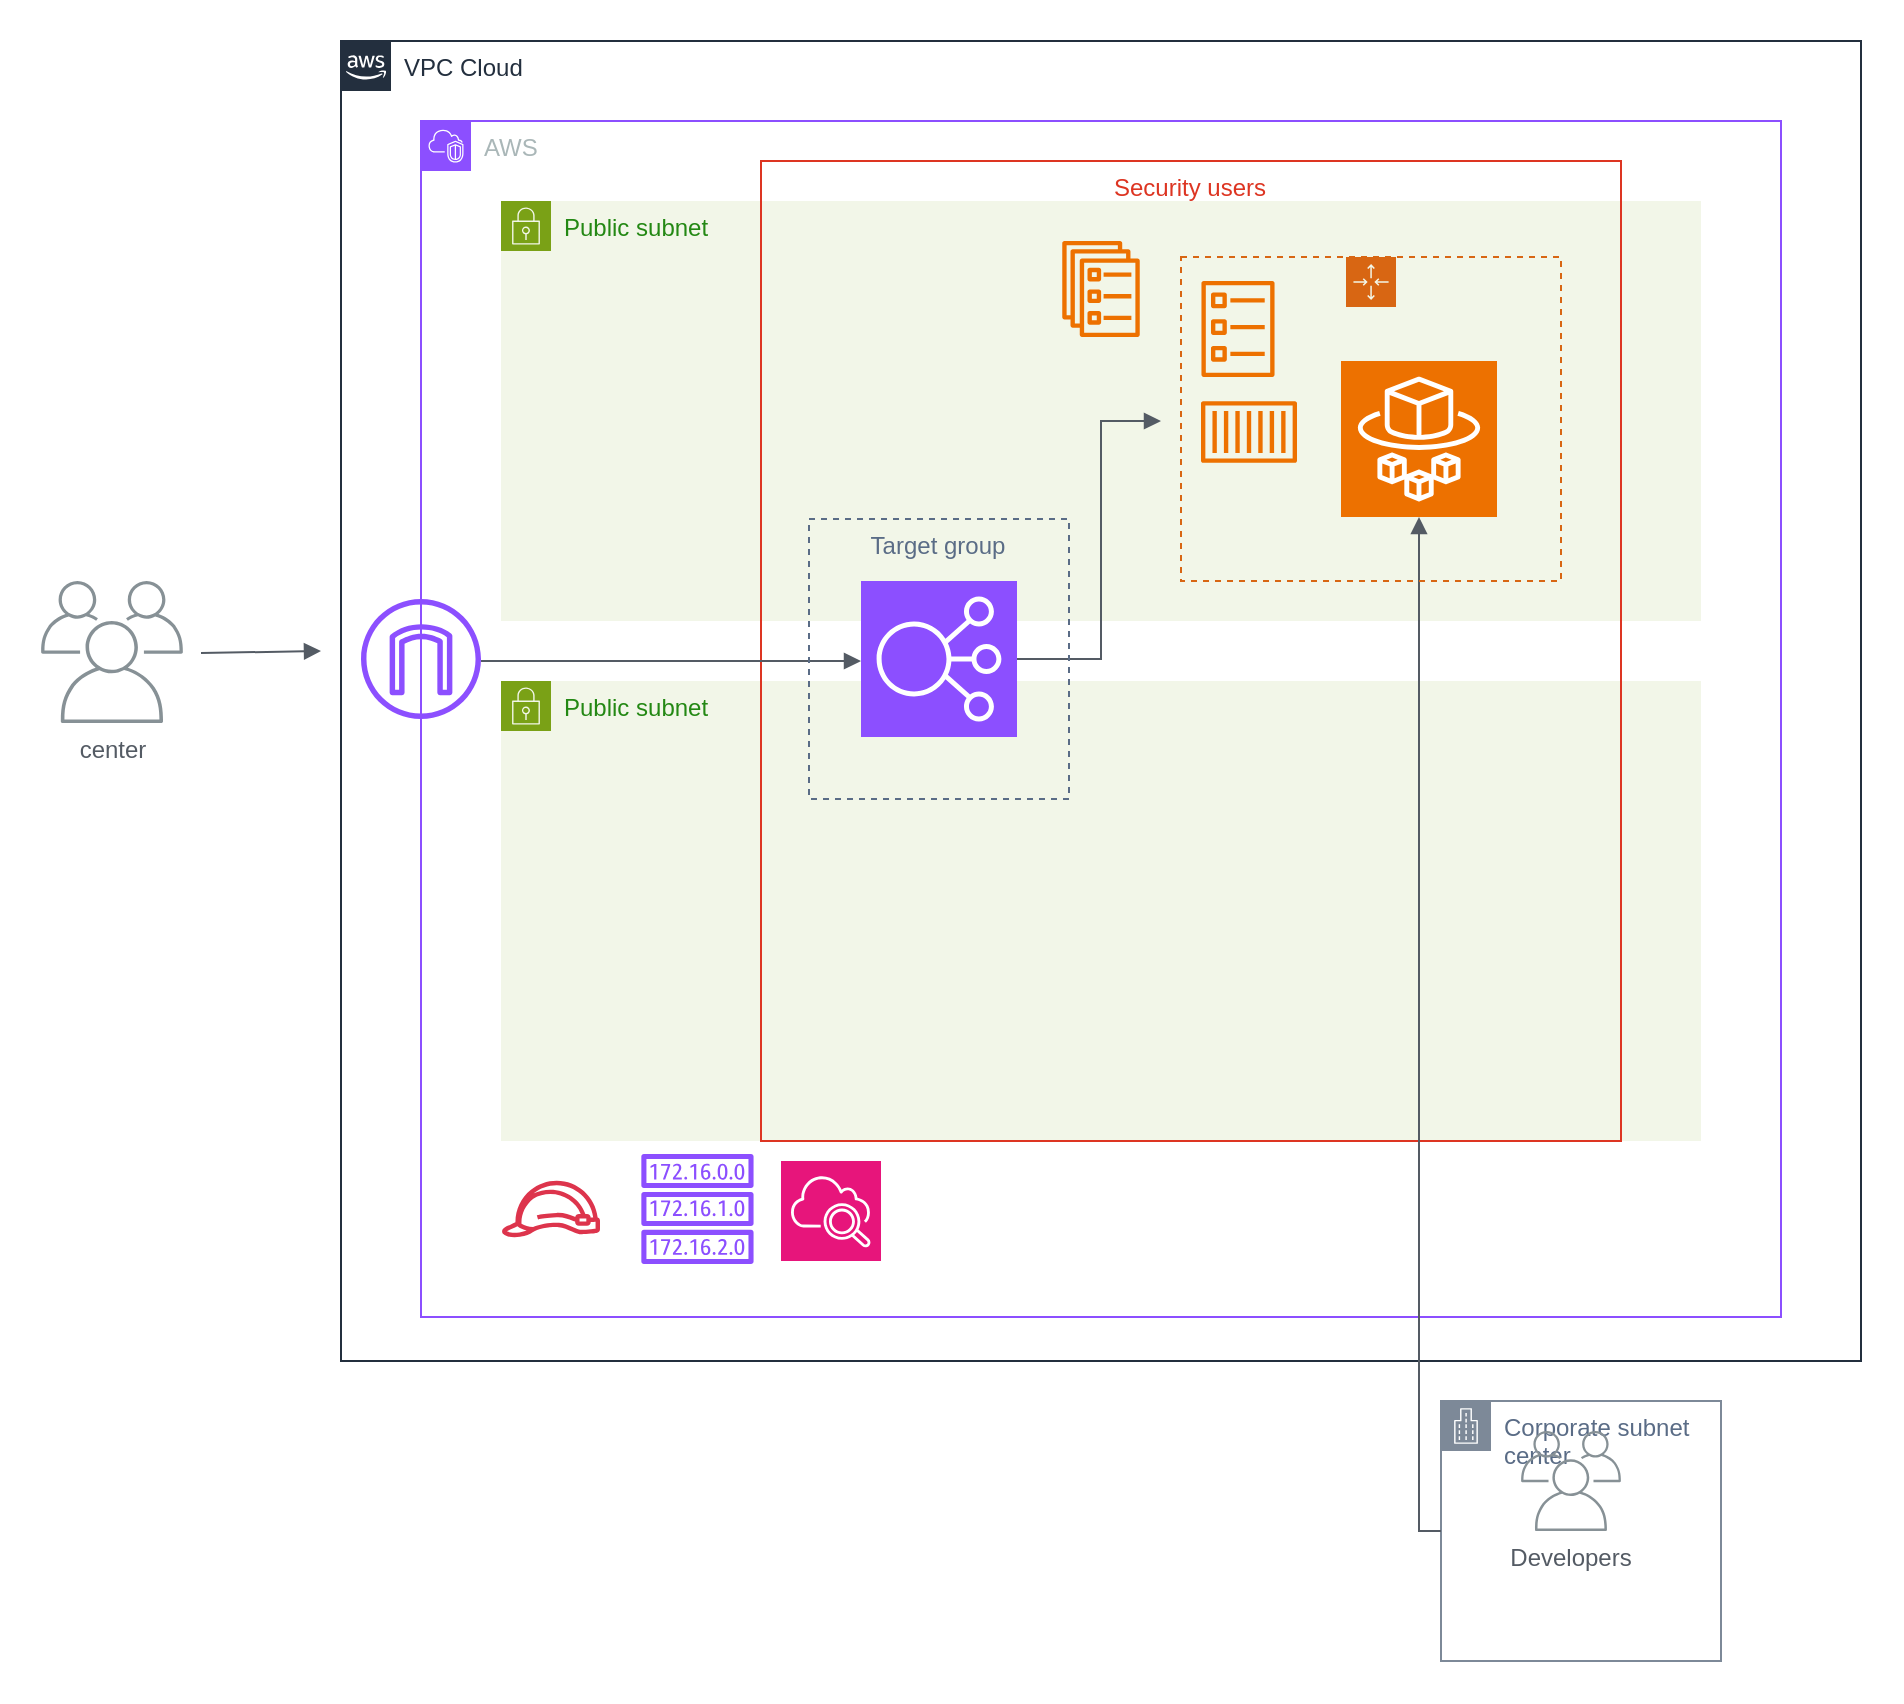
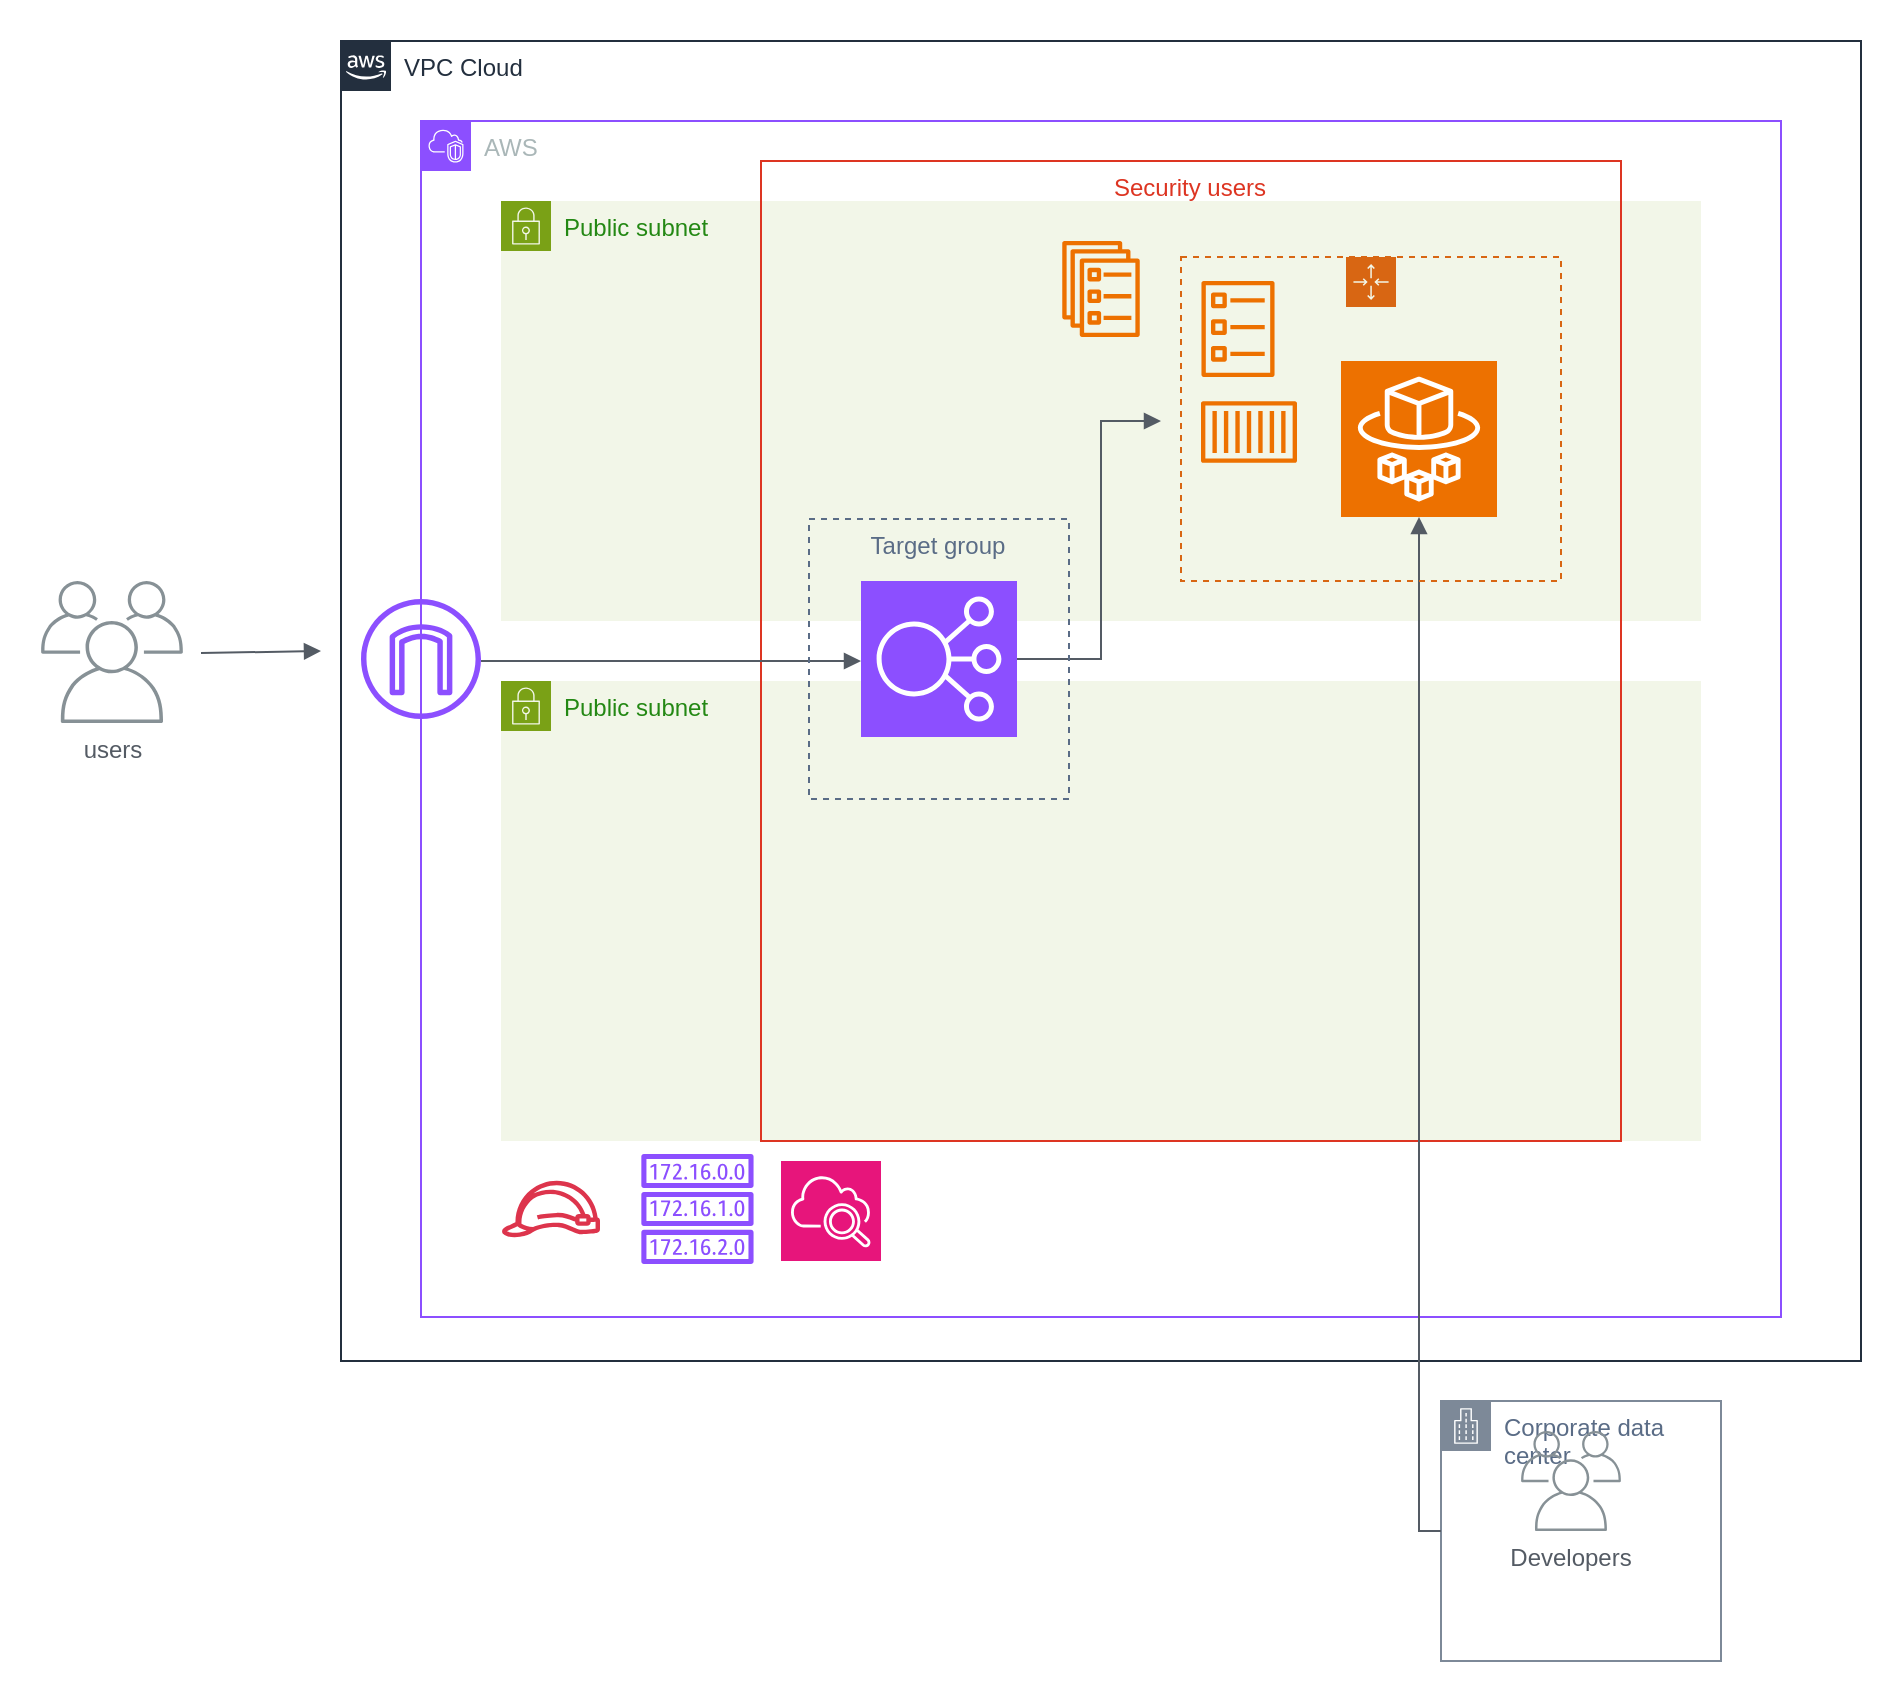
  <mxCell id="0" />
  <mxCell id="1" parent="0" />
  <mxCell id="2" value="VPC Cloud" style="points=[[0,0],[0.25,0],[0.5,0],[0.75,0],[1,0],[1,0.25],[1,0.5],[1,0.75],[1,1],[0.75,1],[0.5,1],[0.25,1],[0,1],[0,0.75],[0,0.5],[0,0.25]];outlineConnect=0;gradientColor=none;html=1;whiteSpace=wrap;fontSize=12;fontStyle=0;container=1;pointerEvents=0;collapsible=0;recursiveResize=0;shape=mxgraph.aws4.group;grIcon=mxgraph.aws4.group_aws_cloud_alt;strokeColor=#232F3E;fillColor=none;verticalAlign=top;align=left;spacingLeft=30;fontColor=#232F3E;dashed=0;" parent="1" vertex="1"><mxGeometry x="170" y="20" width="760" height="660" as="geometry" /></mxCell>
  <mxCell id="3" value="AWS" style="points=[[0,0],[0.25,0],[0.5,0],[0.75,0],[1,0],[1,0.25],[1,0.5],[1,0.75],[1,1],[0.75,1],[0.5,1],[0.25,1],[0,1],[0,0.75],[0,0.5],[0,0.25]];outlineConnect=0;gradientColor=none;html=1;whiteSpace=wrap;fontSize=12;fontStyle=0;container=1;pointerEvents=0;collapsible=0;recursiveResize=0;shape=mxgraph.aws4.group;grIcon=mxgraph.aws4.group_vpc2;strokeColor=#8C4FFF;fillColor=none;verticalAlign=top;align=left;spacingLeft=30;fontColor=#AAB7B8;dashed=0;" parent="2" vertex="1"><mxGeometry x="40" y="40" width="680" height="598" as="geometry" /></mxCell>
  <mxCell id="4" value="Public subnet" style="points=[[0,0],[0.25,0],[0.5,0],[0.75,0],[1,0],[1,0.25],[1,0.5],[1,0.75],[1,1],[0.75,1],[0.5,1],[0.25,1],[0,1],[0,0.75],[0,0.5],[0,0.25]];outlineConnect=0;gradientColor=none;html=1;whiteSpace=wrap;fontSize=12;fontStyle=0;container=1;pointerEvents=0;collapsible=0;recursiveResize=0;shape=mxgraph.aws4.group;grIcon=mxgraph.aws4.group_security_group;grStroke=0;strokeColor=#7AA116;fillColor=#F2F6E8;verticalAlign=top;align=left;spacingLeft=30;fontColor=#248814;dashed=0;" parent="3" vertex="1"><mxGeometry x="40" y="40" width="600" height="210" as="geometry" /></mxCell>
  <mxCell id="5" value="Public subnet" style="points=[[0,0],[0.25,0],[0.5,0],[0.75,0],[1,0],[1,0.25],[1,0.5],[1,0.75],[1,1],[0.75,1],[0.5,1],[0.25,1],[0,1],[0,0.75],[0,0.5],[0,0.25]];outlineConnect=0;gradientColor=none;html=1;whiteSpace=wrap;fontSize=12;fontStyle=0;container=1;pointerEvents=0;collapsible=0;recursiveResize=0;shape=mxgraph.aws4.group;grIcon=mxgraph.aws4.group_security_group;grStroke=0;strokeColor=#7AA116;fillColor=#F2F6E8;verticalAlign=top;align=left;spacingLeft=30;fontColor=#248814;dashed=0;" parent="3" vertex="1"><mxGeometry x="40" y="280" width="600" height="230" as="geometry" /></mxCell>
  <mxCell id="6" value="Security users" style="fillColor=none;strokeColor=#DD3522;verticalAlign=top;fontStyle=0;fontColor=#DD3522;whiteSpace=wrap;html=1;" parent="5" vertex="1"><mxGeometry x="130" y="-260" width="430" height="490" as="geometry" /></mxCell>
  <mxCell id="7" value="" style="sketch=0;outlineConnect=0;fontColor=#232F3E;gradientColor=none;fillColor=#ED7100;strokeColor=none;dashed=0;verticalLabelPosition=bottom;verticalAlign=top;align=center;html=1;fontSize=12;fontStyle=0;aspect=fixed;pointerEvents=1;shape=mxgraph.aws4.ecs_task;" vertex="1" parent="5"><mxGeometry x="350" y="-200" width="37" height="48" as="geometry" /></mxCell>
  <mxCell id="8" value="" style="sketch=0;points=[[0,0,0],[0.25,0,0],[0.5,0,0],[0.75,0,0],[1,0,0],[0,1,0],[0.25,1,0],[0.5,1,0],[0.75,1,0],[1,1,0],[0,0.25,0],[0,0.5,0],[0,0.75,0],[1,0.25,0],[1,0.5,0],[1,0.75,0]];outlineConnect=0;fontColor=#232F3E;fillColor=#ED7100;strokeColor=#ffffff;dashed=0;verticalLabelPosition=bottom;verticalAlign=top;align=center;html=1;fontSize=12;fontStyle=0;aspect=fixed;shape=mxgraph.aws4.resourceIcon;resIcon=mxgraph.aws4.fargate;" vertex="1" parent="5"><mxGeometry x="420" y="-160" width="78" height="78" as="geometry" /></mxCell>
  <mxCell id="9" value="" style="sketch=0;outlineConnect=0;fontColor=#232F3E;gradientColor=none;fillColor=#DD344C;strokeColor=none;dashed=0;verticalLabelPosition=bottom;verticalAlign=top;align=center;html=1;fontSize=12;fontStyle=0;aspect=fixed;pointerEvents=1;shape=mxgraph.aws4.role;" parent="3" vertex="1"><mxGeometry x="40" y="529.89" width="50" height="28.21" as="geometry" /></mxCell>
  <mxCell id="10" value="" style="sketch=0;outlineConnect=0;fontColor=#232F3E;gradientColor=none;fillColor=#8C4FFF;strokeColor=none;dashed=0;verticalLabelPosition=bottom;verticalAlign=top;align=center;html=1;fontSize=12;fontStyle=0;aspect=fixed;pointerEvents=1;shape=mxgraph.aws4.route_table;" parent="3" vertex="1"><mxGeometry x="110" y="516.49" width="56.45" height="55" as="geometry" /></mxCell>
  <mxCell id="11" value="" style="edgeStyle=orthogonalEdgeStyle;html=1;endArrow=block;elbow=vertical;startArrow=none;endFill=1;strokeColor=#545B64;rounded=0;entryX=0;entryY=0.5;entryDx=0;entryDy=0;entryPerimeter=0;" parent="3" edge="1"><mxGeometry width="100" relative="1" as="geometry"><mxPoint x="30" y="270.034" as="sourcePoint" /><mxPoint x="220" y="270" as="targetPoint" /><Array as="points"><mxPoint x="80" y="270" /><mxPoint x="80" y="270" /></Array></mxGeometry></mxCell>
  <mxCell id="12" value="" style="edgeStyle=orthogonalEdgeStyle;html=1;endArrow=block;elbow=vertical;startArrow=none;endFill=1;strokeColor=#545B64;rounded=0;exitX=0;exitY=0.5;exitDx=0;exitDy=0;" parent="3" source="14" edge="1"><mxGeometry width="100" relative="1" as="geometry"><mxPoint x="240" y="530" as="sourcePoint" /><mxPoint x="370" y="150" as="targetPoint" /><Array as="points"><mxPoint x="340" y="269" /><mxPoint x="340" y="150" /></Array></mxGeometry></mxCell>
  <mxCell id="13" value="" style="sketch=0;outlineConnect=0;fontColor=#232F3E;gradientColor=none;fillColor=#8C4FFF;strokeColor=none;dashed=0;verticalLabelPosition=bottom;verticalAlign=top;align=center;html=1;fontSize=12;fontStyle=0;aspect=fixed;pointerEvents=1;shape=mxgraph.aws4.internet_gateway;" parent="3" vertex="1"><mxGeometry x="-30" y="239" width="60" height="60" as="geometry" /></mxCell>
  <mxCell id="14" value="" style="sketch=0;points=[[0,0,0],[0.25,0,0],[0.5,0,0],[0.75,0,0],[1,0,0],[0,1,0],[0.25,1,0],[0.5,1,0],[0.75,1,0],[1,1,0],[0,0.25,0],[0,0.5,0],[0,0.75,0],[1,0.25,0],[1,0.5,0],[1,0.75,0]];outlineConnect=0;fontColor=#232F3E;fillColor=#8C4FFF;strokeColor=#ffffff;dashed=0;verticalLabelPosition=bottom;verticalAlign=top;align=center;html=1;fontSize=12;fontStyle=0;aspect=fixed;shape=mxgraph.aws4.resourceIcon;resIcon=mxgraph.aws4.elastic_load_balancing;" parent="3" vertex="1"><mxGeometry x="220" y="230" width="78" height="78" as="geometry" /></mxCell>
  <mxCell id="15" value="Target group" style="fillColor=none;strokeColor=#5A6C86;dashed=1;verticalAlign=top;fontStyle=0;fontColor=#5A6C86;whiteSpace=wrap;html=1;" parent="3" vertex="1"><mxGeometry x="194" y="199" width="130" height="140" as="geometry" /></mxCell>
  <mxCell id="16" value="" style="sketch=0;points=[[0,0,0],[0.25,0,0],[0.5,0,0],[0.75,0,0],[1,0,0],[0,1,0],[0.25,1,0],[0.5,1,0],[0.75,1,0],[1,1,0],[0,0.25,0],[0,0.5,0],[0,0.75,0],[1,0.25,0],[1,0.5,0],[1,0.75,0]];points=[[0,0,0],[0.25,0,0],[0.5,0,0],[0.75,0,0],[1,0,0],[0,1,0],[0.25,1,0],[0.5,1,0],[0.75,1,0],[1,1,0],[0,0.25,0],[0,0.5,0],[0,0.75,0],[1,0.25,0],[1,0.5,0],[1,0.75,0]];outlineConnect=0;fontColor=#232F3E;fillColor=#E7157B;strokeColor=#ffffff;dashed=0;verticalLabelPosition=bottom;verticalAlign=top;align=center;html=1;fontSize=12;fontStyle=0;aspect=fixed;shape=mxgraph.aws4.resourceIcon;resIcon=mxgraph.aws4.cloudwatch_2;" vertex="1" parent="3"><mxGeometry x="180" y="520" width="50" height="50" as="geometry" /></mxCell>
- <mxCell id="17" value="Corporate subnet center" style="points=[[0,0],[0.25,0],[0.5,0],[0.75,0],[1,0],[1,0.25],[1,0.5],[1,0.75],[1,1],[0.75,1],[0.5,1],[0.25,1],[0,1],[0,0.75],[0,0.5],[0,0.25]];outlineConnect=0;gradientColor=none;html=1;whiteSpace=wrap;fontSize=12;fontStyle=0;container=1;pointerEvents=0;collapsible=0;recursiveResize=0;shape=mxgraph.aws4.group;grIcon=mxgraph.aws4.group_corporate_data_center;strokeColor=#7D8998;fillColor=none;verticalAlign=top;align=left;spacingLeft=30;fontColor=#5A6C86;dashed=0;" parent="1" vertex="1"><mxGeometry x="720" y="700" width="140" height="130" as="geometry" /></mxCell>
+ <mxCell id="17" value="Corporate data center" style="points=[[0,0],[0.25,0],[0.5,0],[0.75,0],[1,0],[1,0.25],[1,0.5],[1,0.75],[1,1],[0.75,1],[0.5,1],[0.25,1],[0,1],[0,0.75],[0,0.5],[0,0.25]];outlineConnect=0;gradientColor=none;html=1;whiteSpace=wrap;fontSize=12;fontStyle=0;container=1;pointerEvents=0;collapsible=0;recursiveResize=0;shape=mxgraph.aws4.group;grIcon=mxgraph.aws4.group_corporate_data_center;strokeColor=#7D8998;fillColor=none;verticalAlign=top;align=left;spacingLeft=30;fontColor=#5A6C86;dashed=0;" parent="1" vertex="1"><mxGeometry x="720" y="700" width="140" height="130" as="geometry" /></mxCell>
  <mxCell id="18" value="Developers" style="sketch=0;outlineConnect=0;gradientColor=none;fontColor=#545B64;strokeColor=none;fillColor=#879196;dashed=0;verticalLabelPosition=bottom;verticalAlign=top;align=center;html=1;fontSize=12;fontStyle=0;aspect=fixed;shape=mxgraph.aws4.illustration_users;pointerEvents=1" parent="17" vertex="1"><mxGeometry x="40" y="15" width="50" height="50" as="geometry" /></mxCell>
- <mxCell id="19" value="center" style="sketch=0;outlineConnect=0;gradientColor=none;fontColor=#545B64;strokeColor=none;fillColor=#879196;dashed=0;verticalLabelPosition=bottom;verticalAlign=top;align=center;html=1;fontSize=12;fontStyle=0;aspect=fixed;shape=mxgraph.aws4.illustration_users;pointerEvents=1" parent="1" vertex="1"><mxGeometry x="20" y="290" width="71" height="71" as="geometry" /></mxCell>
+ <mxCell id="19" value="users" style="sketch=0;outlineConnect=0;gradientColor=none;fontColor=#545B64;strokeColor=none;fillColor=#879196;dashed=0;verticalLabelPosition=bottom;verticalAlign=top;align=center;html=1;fontSize=12;fontStyle=0;aspect=fixed;shape=mxgraph.aws4.illustration_users;pointerEvents=1" parent="1" vertex="1"><mxGeometry x="20" y="290" width="71" height="71" as="geometry" /></mxCell>
  <mxCell id="20" value="" style="edgeStyle=orthogonalEdgeStyle;html=1;endArrow=block;elbow=vertical;startArrow=none;endFill=1;strokeColor=#545B64;rounded=0;exitX=0;exitY=0.5;exitDx=0;exitDy=0;entryX=0.5;entryY=1;entryDx=0;entryDy=0;entryPerimeter=0;" parent="1" source="17" target="8" edge="1"><mxGeometry width="100" relative="1" as="geometry"><mxPoint x="630" y="765" as="sourcePoint" /><mxPoint x="815" y="468" as="targetPoint" /><Array as="points"><mxPoint x="709" y="765" /></Array></mxGeometry></mxCell>
  <mxCell id="21" value="" style="edgeStyle=orthogonalEdgeStyle;html=1;endArrow=block;elbow=vertical;startArrow=none;endFill=1;strokeColor=#545B64;rounded=0;exitX=1.128;exitY=0.563;exitDx=0;exitDy=0;exitPerimeter=0;" parent="1" edge="1"><mxGeometry width="100" relative="1" as="geometry"><mxPoint x="100.002" y="326.003" as="sourcePoint" /><mxPoint x="160" y="325.03" as="targetPoint" /><Array as="points"><mxPoint x="100" y="325.03" /></Array></mxGeometry></mxCell>
  <mxCell id="22" value="" style="sketch=0;outlineConnect=0;fontColor=#232F3E;gradientColor=none;fillColor=#ED7100;strokeColor=none;dashed=0;verticalLabelPosition=bottom;verticalAlign=top;align=center;html=1;fontSize=12;fontStyle=0;aspect=fixed;pointerEvents=1;shape=mxgraph.aws4.ecs_service;" vertex="1" parent="1"><mxGeometry x="530.5" y="120" width="39" height="48" as="geometry" /></mxCell>
  <mxCell id="23" value="" style="sketch=0;outlineConnect=0;fontColor=#232F3E;gradientColor=none;fillColor=#ED7100;strokeColor=none;dashed=0;verticalLabelPosition=bottom;verticalAlign=top;align=center;html=1;fontSize=12;fontStyle=0;aspect=fixed;pointerEvents=1;shape=mxgraph.aws4.container_1;" vertex="1" parent="1"><mxGeometry x="600" y="200" width="48" height="31" as="geometry" /></mxCell>
  <mxCell id="24" value="" style="points=[[0,0],[0.25,0],[0.5,0],[0.75,0],[1,0],[1,0.25],[1,0.5],[1,0.75],[1,1],[0.75,1],[0.5,1],[0.25,1],[0,1],[0,0.75],[0,0.5],[0,0.25]];outlineConnect=0;gradientColor=none;html=1;whiteSpace=wrap;fontSize=12;fontStyle=0;container=1;pointerEvents=0;collapsible=0;recursiveResize=0;shape=mxgraph.aws4.groupCenter;grIcon=mxgraph.aws4.group_auto_scaling_group;grStroke=1;strokeColor=#D86613;fillColor=none;verticalAlign=top;align=center;fontColor=#D86613;dashed=1;spacingTop=25;" vertex="1" parent="1"><mxGeometry x="590" y="128" width="190" height="162" as="geometry" /></mxCell>
